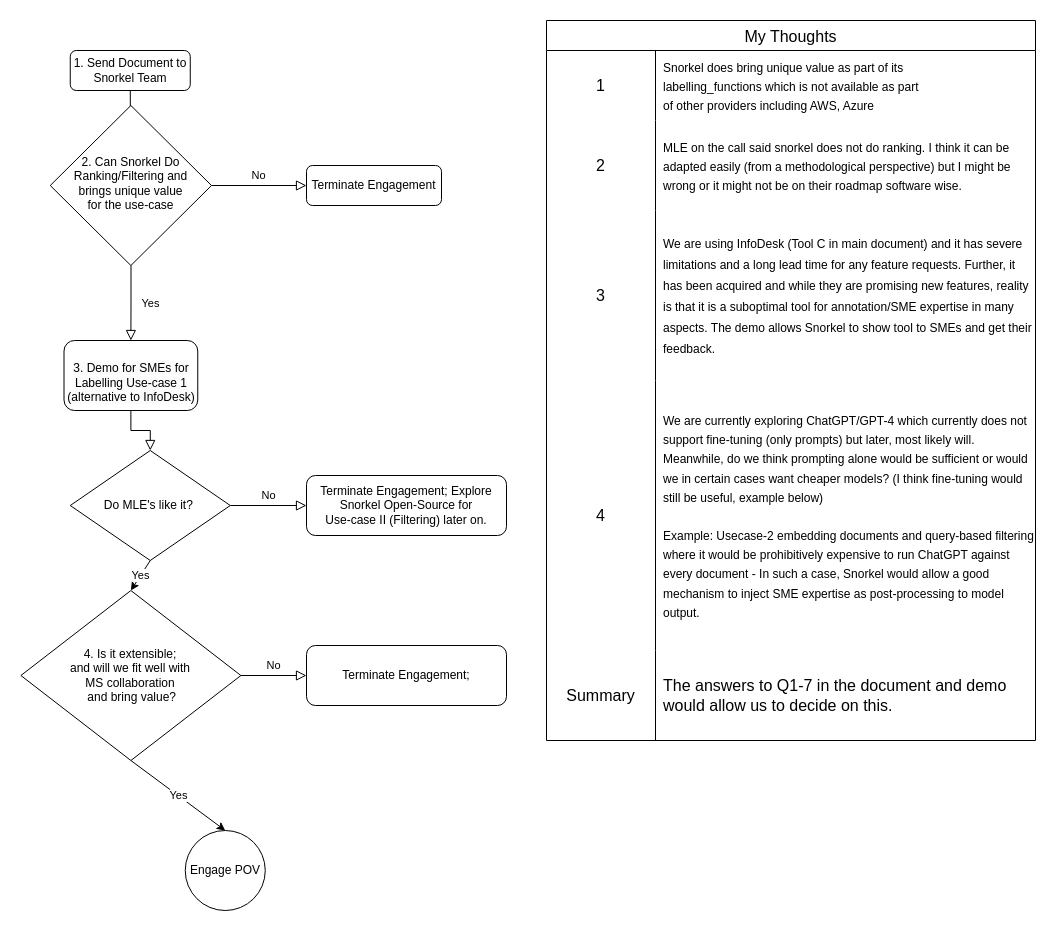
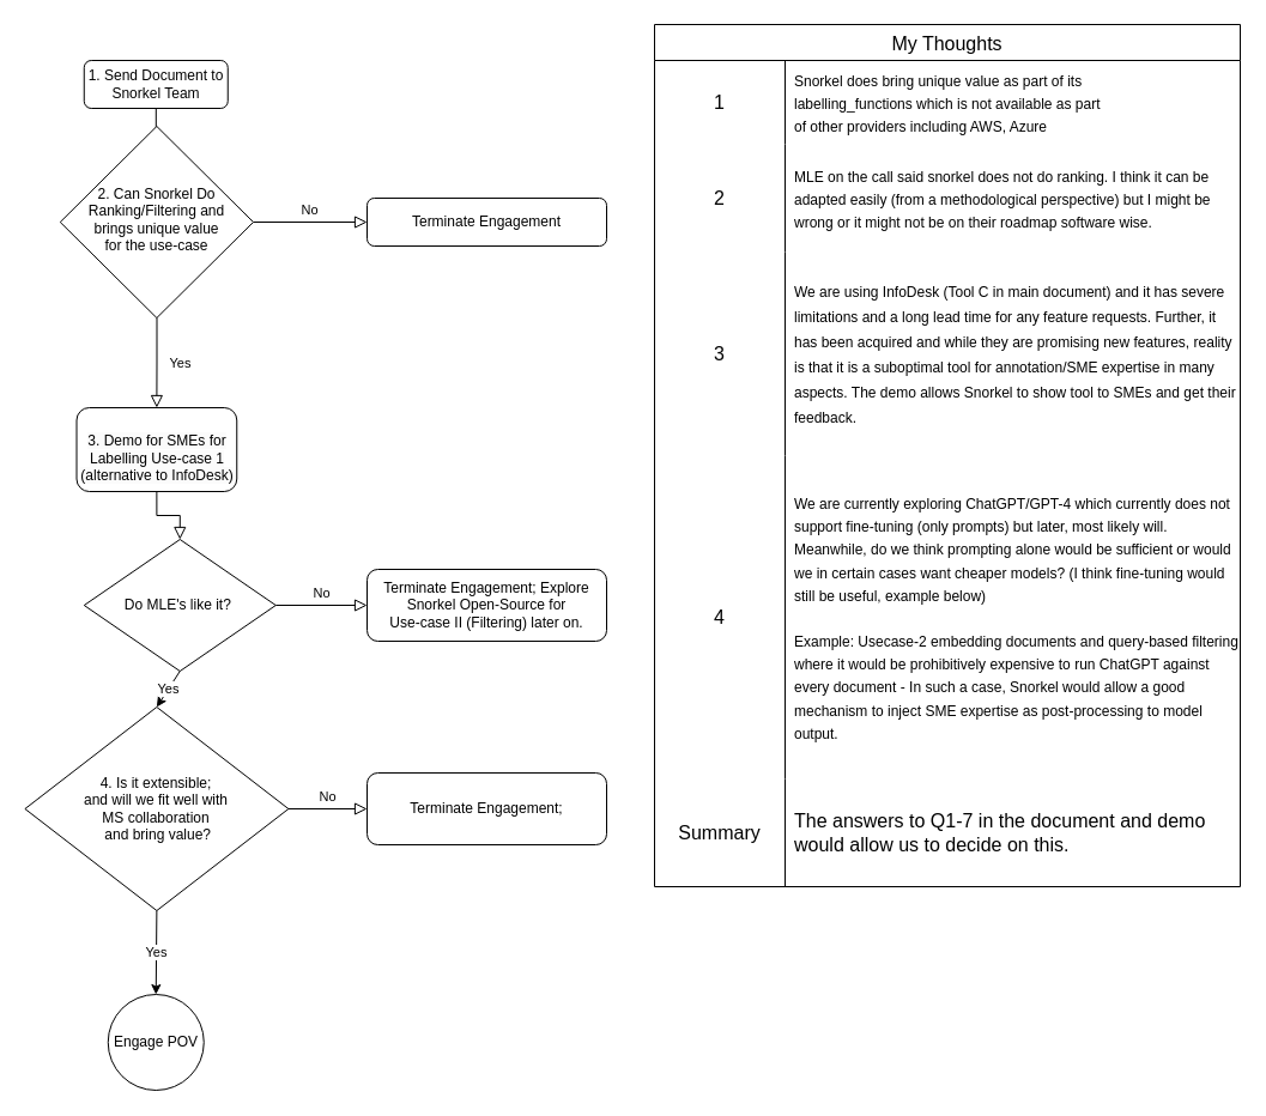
  <mxCell id="0" />
  <mxCell id="1" parent="0" />
  <mxCell id="2" value="" style="rounded=0;html=1;jettySize=auto;orthogonalLoop=1;fontSize=11;endArrow=block;endFill=0;endSize=8;strokeWidth=1;shadow=0;labelBackgroundColor=none;edgeStyle=orthogonalEdgeStyle;" parent="1" source="3" target="6" edge="1"><mxGeometry relative="1" as="geometry" /></mxCell>
  <mxCell id="3" value="1. Send Document to Snorkel Team" style="rounded=1;whiteSpace=wrap;html=1;fontSize=12;glass=0;strokeWidth=1;shadow=0;" parent="1" vertex="1"><mxGeometry x="69.75" y="50" width="120" height="40" as="geometry" /></mxCell>
  <mxCell id="4" value="Yes" style="rounded=0;html=1;jettySize=auto;orthogonalLoop=1;fontSize=11;endArrow=block;endFill=0;endSize=8;strokeWidth=1;shadow=0;labelBackgroundColor=none;edgeStyle=orthogonalEdgeStyle;entryX=0.5;entryY=0;entryDx=0;entryDy=0;" parent="1" source="6" target="27" edge="1"><mxGeometry y="20" relative="1" as="geometry"><mxPoint as="offset" /><mxPoint x="130" y="320" as="targetPoint" /></mxGeometry></mxCell>
  <mxCell id="5" value="No" style="edgeStyle=orthogonalEdgeStyle;rounded=0;html=1;jettySize=auto;orthogonalLoop=1;fontSize=11;endArrow=block;endFill=0;endSize=8;strokeWidth=1;shadow=0;labelBackgroundColor=none;" parent="1" source="6" target="7" edge="1"><mxGeometry y="10" relative="1" as="geometry"><mxPoint as="offset" /></mxGeometry></mxCell>
  <mxCell id="6" value="2. Can Snorkel Do Ranking/Filtering and &lt;br&gt;brings unique value &lt;br&gt;for the use-case" style="rhombus;whiteSpace=wrap;html=1;shadow=0;fontFamily=Helvetica;fontSize=12;align=center;strokeWidth=1;spacing=6;spacingTop=-4;" parent="1" vertex="1"><mxGeometry x="49.76" y="105" width="161.25" height="160" as="geometry" /></mxCell>
- <mxCell id="7" value="Terminate Engagement" style="rounded=1;whiteSpace=wrap;html=1;fontSize=12;glass=0;strokeWidth=1;shadow=0;" parent="1" vertex="1"><mxGeometry x="306" y="165" width="135" height="40" as="geometry" /></mxCell>
+ <mxCell id="7" value="Terminate Engagement" style="rounded=1;whiteSpace=wrap;html=1;fontSize=12;glass=0;strokeWidth=1;shadow=0;" parent="1" vertex="1"><mxGeometry x="306" y="165" width="200" height="40" as="geometry" /></mxCell>
  <mxCell id="8" value="" style="rounded=0;html=1;jettySize=auto;orthogonalLoop=1;fontSize=11;endArrow=block;endFill=0;endSize=8;strokeWidth=1;shadow=0;labelBackgroundColor=none;edgeStyle=orthogonalEdgeStyle;exitX=0.5;exitY=1;exitDx=0;exitDy=0;entryX=0.5;entryY=0;entryDx=0;entryDy=0;" parent="1" source="27" target="28" edge="1"><mxGeometry x="0.343" y="20" relative="1" as="geometry"><mxPoint as="offset" /><mxPoint x="129.8" y="459.953" as="sourcePoint" /><mxPoint x="129.755" y="490" as="targetPoint" /></mxGeometry></mxCell>
  <mxCell id="9" value="Terminate Engagement; Explore Snorkel Open-Source for &lt;br&gt;Use-case II (Filtering) later on." style="rounded=1;whiteSpace=wrap;html=1;fontSize=12;glass=0;strokeWidth=1;shadow=0;" parent="1" vertex="1"><mxGeometry x="306" y="475" width="200" height="60" as="geometry" /></mxCell>
  <mxCell id="10" value="My Thoughts" style="shape=table;startSize=30;container=1;collapsible=0;childLayout=tableLayout;fixedRows=1;rowLines=0;fontStyle=0;strokeColor=default;fontSize=16;" vertex="1" parent="1"><mxGeometry x="546" y="20" width="489" height="720" as="geometry" /></mxCell>
  <mxCell id="11" value="" style="shape=tableRow;horizontal=0;startSize=0;swimlaneHead=0;swimlaneBody=0;top=0;left=0;bottom=0;right=0;collapsible=0;dropTarget=0;fillColor=none;points=[[0,0.5],[1,0.5]];portConstraint=eastwest;strokeColor=inherit;fontSize=16;" vertex="1" parent="10"><mxGeometry y="30" width="489" height="70" as="geometry" /></mxCell>
  <mxCell id="12" value="1" style="shape=partialRectangle;html=1;whiteSpace=wrap;connectable=0;fillColor=none;top=0;left=0;bottom=0;right=0;overflow=hidden;pointerEvents=1;strokeColor=inherit;fontSize=16;" vertex="1" parent="11"><mxGeometry width="109" height="70" as="geometry"><mxRectangle width="109" height="70" as="alternateBounds" /></mxGeometry></mxCell>
  <mxCell id="13" value="&lt;font style=&quot;font-size: 12px;&quot;&gt;Snorkel does bring unique value as part of its&lt;br&gt;labelling_functions which is not available as part&lt;br style=&quot;border-color: var(--border-color);&quot;&gt;of other providers including AWS, Azure&lt;/font&gt;" style="shape=partialRectangle;html=1;whiteSpace=wrap;connectable=0;fillColor=none;top=0;left=0;bottom=0;right=0;align=left;spacingLeft=6;overflow=hidden;strokeColor=inherit;fontSize=16;" vertex="1" parent="11"><mxGeometry x="109" width="380" height="70" as="geometry"><mxRectangle width="380" height="70" as="alternateBounds" /></mxGeometry></mxCell>
  <mxCell id="14" value="" style="shape=tableRow;horizontal=0;startSize=0;swimlaneHead=0;swimlaneBody=0;top=0;left=0;bottom=0;right=0;collapsible=0;dropTarget=0;fillColor=none;points=[[0,0.5],[1,0.5]];portConstraint=eastwest;strokeColor=inherit;fontSize=16;" vertex="1" parent="10"><mxGeometry y="100" width="489" height="90" as="geometry" /></mxCell>
  <mxCell id="15" value="2" style="shape=partialRectangle;html=1;whiteSpace=wrap;connectable=0;fillColor=none;top=0;left=0;bottom=0;right=0;overflow=hidden;strokeColor=inherit;fontSize=16;" vertex="1" parent="14"><mxGeometry width="109" height="90" as="geometry"><mxRectangle width="109" height="90" as="alternateBounds" /></mxGeometry></mxCell>
  <mxCell id="16" value="&lt;font style=&quot;font-size: 12px;&quot;&gt;MLE on the call said snorkel does not do ranking. I think it can be adapted easily (from a methodological perspective) but I might be wrong or it might not be on their roadmap software wise.&amp;nbsp;&lt;/font&gt;" style="shape=partialRectangle;html=1;whiteSpace=wrap;connectable=0;fillColor=none;top=0;left=0;bottom=0;right=0;align=left;spacingLeft=6;overflow=hidden;strokeColor=inherit;fontSize=16;" vertex="1" parent="14"><mxGeometry x="109" width="380" height="90" as="geometry"><mxRectangle width="380" height="90" as="alternateBounds" /></mxGeometry></mxCell>
  <mxCell id="17" value="" style="shape=tableRow;horizontal=0;startSize=0;swimlaneHead=0;swimlaneBody=0;top=0;left=0;bottom=0;right=0;collapsible=0;dropTarget=0;fillColor=none;points=[[0,0.5],[1,0.5]];portConstraint=eastwest;strokeColor=inherit;fontSize=16;" vertex="1" parent="10"><mxGeometry y="190" width="489" height="170" as="geometry" /></mxCell>
  <mxCell id="18" value="3" style="shape=partialRectangle;html=1;whiteSpace=wrap;connectable=0;fillColor=none;top=0;left=0;bottom=0;right=0;overflow=hidden;strokeColor=inherit;fontSize=16;" vertex="1" parent="17"><mxGeometry width="109" height="170" as="geometry"><mxRectangle width="109" height="170" as="alternateBounds" /></mxGeometry></mxCell>
  <mxCell id="19" value="&lt;div style=&quot;background-color: rgb(255, 255, 255); line-height: 19px;&quot;&gt;&lt;font style=&quot;font-size: 12px;&quot;&gt;We are using InfoDesk (Tool C in main document) and it has severe limitations and a long lead time for any feature requests. Further, it has been acquired and while they are promising new features, reality is that it is a suboptimal tool for annotation/SME expertise in many aspects. The demo allows Snorkel to show tool to SMEs and get their feedback.&lt;/font&gt;&lt;/div&gt;" style="shape=partialRectangle;html=1;whiteSpace=wrap;connectable=0;fillColor=none;top=0;left=0;bottom=0;right=0;align=left;spacingLeft=6;overflow=hidden;strokeColor=inherit;fontSize=16;" vertex="1" parent="17"><mxGeometry x="109" width="380" height="170" as="geometry"><mxRectangle width="380" height="170" as="alternateBounds" /></mxGeometry></mxCell>
  <mxCell id="20" style="shape=tableRow;horizontal=0;startSize=0;swimlaneHead=0;swimlaneBody=0;top=0;left=0;bottom=0;right=0;collapsible=0;dropTarget=0;fillColor=none;points=[[0,0.5],[1,0.5]];portConstraint=eastwest;strokeColor=inherit;fontSize=16;" vertex="1" parent="10"><mxGeometry y="360" width="489" height="270" as="geometry" /></mxCell>
  <mxCell id="21" value="4" style="shape=partialRectangle;html=1;whiteSpace=wrap;connectable=0;fillColor=none;top=0;left=0;bottom=0;right=0;overflow=hidden;strokeColor=inherit;fontSize=16;" vertex="1" parent="20"><mxGeometry width="109" height="270" as="geometry"><mxRectangle width="109" height="270" as="alternateBounds" /></mxGeometry></mxCell>
  <mxCell id="22" value="&lt;font style=&quot;font-size: 12px;&quot;&gt;We are currently exploring ChatGPT/GPT-4 which currently does not support fine-tuning (only prompts) but later, most likely will.&amp;nbsp; Meanwhile, do we think prompting alone would be sufficient or would we in certain cases want cheaper models? (I think fine-tuning would still be useful, example below)&lt;br&gt;&lt;br&gt;Example: Usecase-2 embedding documents and query-based filtering where it would be prohibitively expensive to run ChatGPT against every document - In such a case, Snorkel would allow a good mechanism to inject SME expertise as post-processing to model output.&lt;/font&gt;" style="shape=partialRectangle;html=1;whiteSpace=wrap;connectable=0;fillColor=none;top=0;left=0;bottom=0;right=0;align=left;spacingLeft=6;overflow=hidden;strokeColor=inherit;fontSize=16;" vertex="1" parent="20"><mxGeometry x="109" width="380" height="270" as="geometry"><mxRectangle width="380" height="270" as="alternateBounds" /></mxGeometry></mxCell>
  <mxCell id="23" style="shape=tableRow;horizontal=0;startSize=0;swimlaneHead=0;swimlaneBody=0;top=0;left=0;bottom=0;right=0;collapsible=0;dropTarget=0;fillColor=none;points=[[0,0.5],[1,0.5]];portConstraint=eastwest;strokeColor=inherit;fontSize=16;" vertex="1" parent="10"><mxGeometry y="630" width="489" height="90" as="geometry" /></mxCell>
  <mxCell id="24" value="Summary" style="shape=partialRectangle;html=1;whiteSpace=wrap;connectable=0;fillColor=none;top=0;left=0;bottom=0;right=0;overflow=hidden;strokeColor=inherit;fontSize=16;" vertex="1" parent="23"><mxGeometry width="109" height="90" as="geometry"><mxRectangle width="109" height="90" as="alternateBounds" /></mxGeometry></mxCell>
  <mxCell id="25" value="The answers to Q1-7 in the document and demo would allow us to decide on this.&amp;nbsp;" style="shape=partialRectangle;html=1;whiteSpace=wrap;connectable=0;fillColor=none;top=0;left=0;bottom=0;right=0;align=left;spacingLeft=6;overflow=hidden;strokeColor=inherit;fontSize=16;" vertex="1" parent="23"><mxGeometry x="109" width="380" height="90" as="geometry"><mxRectangle width="380" height="90" as="alternateBounds" /></mxGeometry></mxCell>
  <mxCell id="26" value="No" style="edgeStyle=orthogonalEdgeStyle;rounded=0;html=1;jettySize=auto;orthogonalLoop=1;fontSize=11;endArrow=block;endFill=0;endSize=8;strokeWidth=1;shadow=0;labelBackgroundColor=none;exitX=1;exitY=0.5;exitDx=0;exitDy=0;entryX=0;entryY=0.5;entryDx=0;entryDy=0;" edge="1" parent="1" source="28" target="9"><mxGeometry y="10" relative="1" as="geometry"><mxPoint as="offset" /><mxPoint x="203.5" y="390" as="sourcePoint" /><mxPoint x="266" y="320" as="targetPoint" /></mxGeometry></mxCell>
  <mxCell id="27" value="&lt;br&gt;&lt;span style=&quot;color: rgb(0, 0, 0); font-family: Helvetica; font-size: 12px; font-style: normal; font-variant-ligatures: normal; font-variant-caps: normal; font-weight: 400; letter-spacing: normal; orphans: 2; text-align: center; text-indent: 0px; text-transform: none; widows: 2; word-spacing: 0px; -webkit-text-stroke-width: 0px; background-color: rgb(251, 251, 251); text-decoration-thickness: initial; text-decoration-style: initial; text-decoration-color: initial; float: none; display: inline !important;&quot;&gt;3. Demo for SMEs for Labelling Use-case 1 (alternative to InfoDesk)&lt;/span&gt;" style="rounded=1;whiteSpace=wrap;html=1;" vertex="1" parent="1"><mxGeometry x="63.51" y="340" width="133.75" height="70" as="geometry" /></mxCell>
  <mxCell id="28" value="Do MLE's like it?&amp;nbsp;" style="rhombus;whiteSpace=wrap;html=1;" vertex="1" parent="1"><mxGeometry x="69.76" y="450" width="160" height="110" as="geometry" /></mxCell>
  <mxCell id="29" value="Yes" style="endArrow=classic;html=1;rounded=0;exitX=0.5;exitY=1;exitDx=0;exitDy=0;entryX=0.5;entryY=0;entryDx=0;entryDy=0;" edge="1" parent="1" source="28" target="30"><mxGeometry width="50" height="50" relative="1" as="geometry"><mxPoint x="606" y="700" as="sourcePoint" /><mxPoint x="130" y="660" as="targetPoint" /></mxGeometry></mxCell>
  <mxCell id="30" value="4. Is it extensible; &lt;br&gt;and will we fit well with &lt;br&gt;MS collaboration&lt;br&gt;&amp;nbsp;and bring value?" style="rhombus;whiteSpace=wrap;html=1;" vertex="1" parent="1"><mxGeometry x="20.38" y="590" width="220" height="170" as="geometry" /></mxCell>
- <mxCell id="31" value="Engage POV" style="ellipse;whiteSpace=wrap;html=1;aspect=fixed;" vertex="1" parent="1"><mxGeometry x="184.75" y="830" width="80" height="80" as="geometry" /></mxCell>
+ <mxCell id="31" value="Engage POV" style="ellipse;whiteSpace=wrap;html=1;aspect=fixed;" vertex="1" parent="1"><mxGeometry x="89.75" y="830" width="80" height="80" as="geometry" /></mxCell>
  <mxCell id="32" value="Yes" style="endArrow=classic;html=1;rounded=0;exitX=0.5;exitY=1;exitDx=0;exitDy=0;entryX=0.5;entryY=0;entryDx=0;entryDy=0;" edge="1" parent="1" source="30" target="31"><mxGeometry width="50" height="50" relative="1" as="geometry"><mxPoint x="576" y="690" as="sourcePoint" /><mxPoint x="626" y="640" as="targetPoint" /></mxGeometry></mxCell>
  <mxCell id="33" value="Terminate Engagement;" style="rounded=1;whiteSpace=wrap;html=1;fontSize=12;glass=0;strokeWidth=1;shadow=0;" vertex="1" parent="1"><mxGeometry x="306" y="645" width="200" height="60" as="geometry" /></mxCell>
  <mxCell id="34" value="No" style="edgeStyle=orthogonalEdgeStyle;rounded=0;html=1;jettySize=auto;orthogonalLoop=1;fontSize=11;endArrow=block;endFill=0;endSize=8;strokeWidth=1;shadow=0;labelBackgroundColor=none;exitX=1;exitY=0.5;exitDx=0;exitDy=0;entryX=0;entryY=0.5;entryDx=0;entryDy=0;" edge="1" parent="1" source="30" target="33"><mxGeometry y="10" relative="1" as="geometry"><mxPoint as="offset" /><mxPoint x="200" y="515" as="sourcePoint" /><mxPoint x="316" y="515" as="targetPoint" /></mxGeometry></mxCell>
